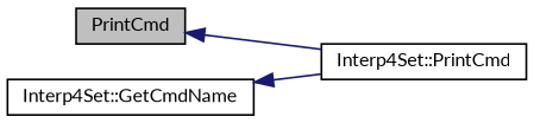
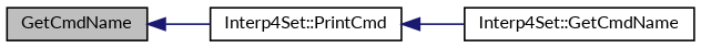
  digraph {
    fontname=Lato
    rankdir=LR
    node [color=black fillcolor=white fontname=Lato fontsize=10 shape=record style=filled]
    edge [color=midnightblue dir=back fontname=Lato fontsize=10 labelfontname=FreeSans labelfontsize=10 style=solid]
-   n1 [fillcolor=grey75 fontcolor=black height=0.2 label=PrintCmd width=0.4]
+   n1 [fillcolor=grey75 fontcolor=black height=0.2 label=GetCmdName width=0.4]
    n2 [height=0.2 label="Interp4Set::PrintCmd" width=0.4]
    n3 [height=0.2 label="Interp4Set::GetCmdName" width=0.4]
    n1 -> n2
-   n3 -> n2
+   n2 -> n3
  }
